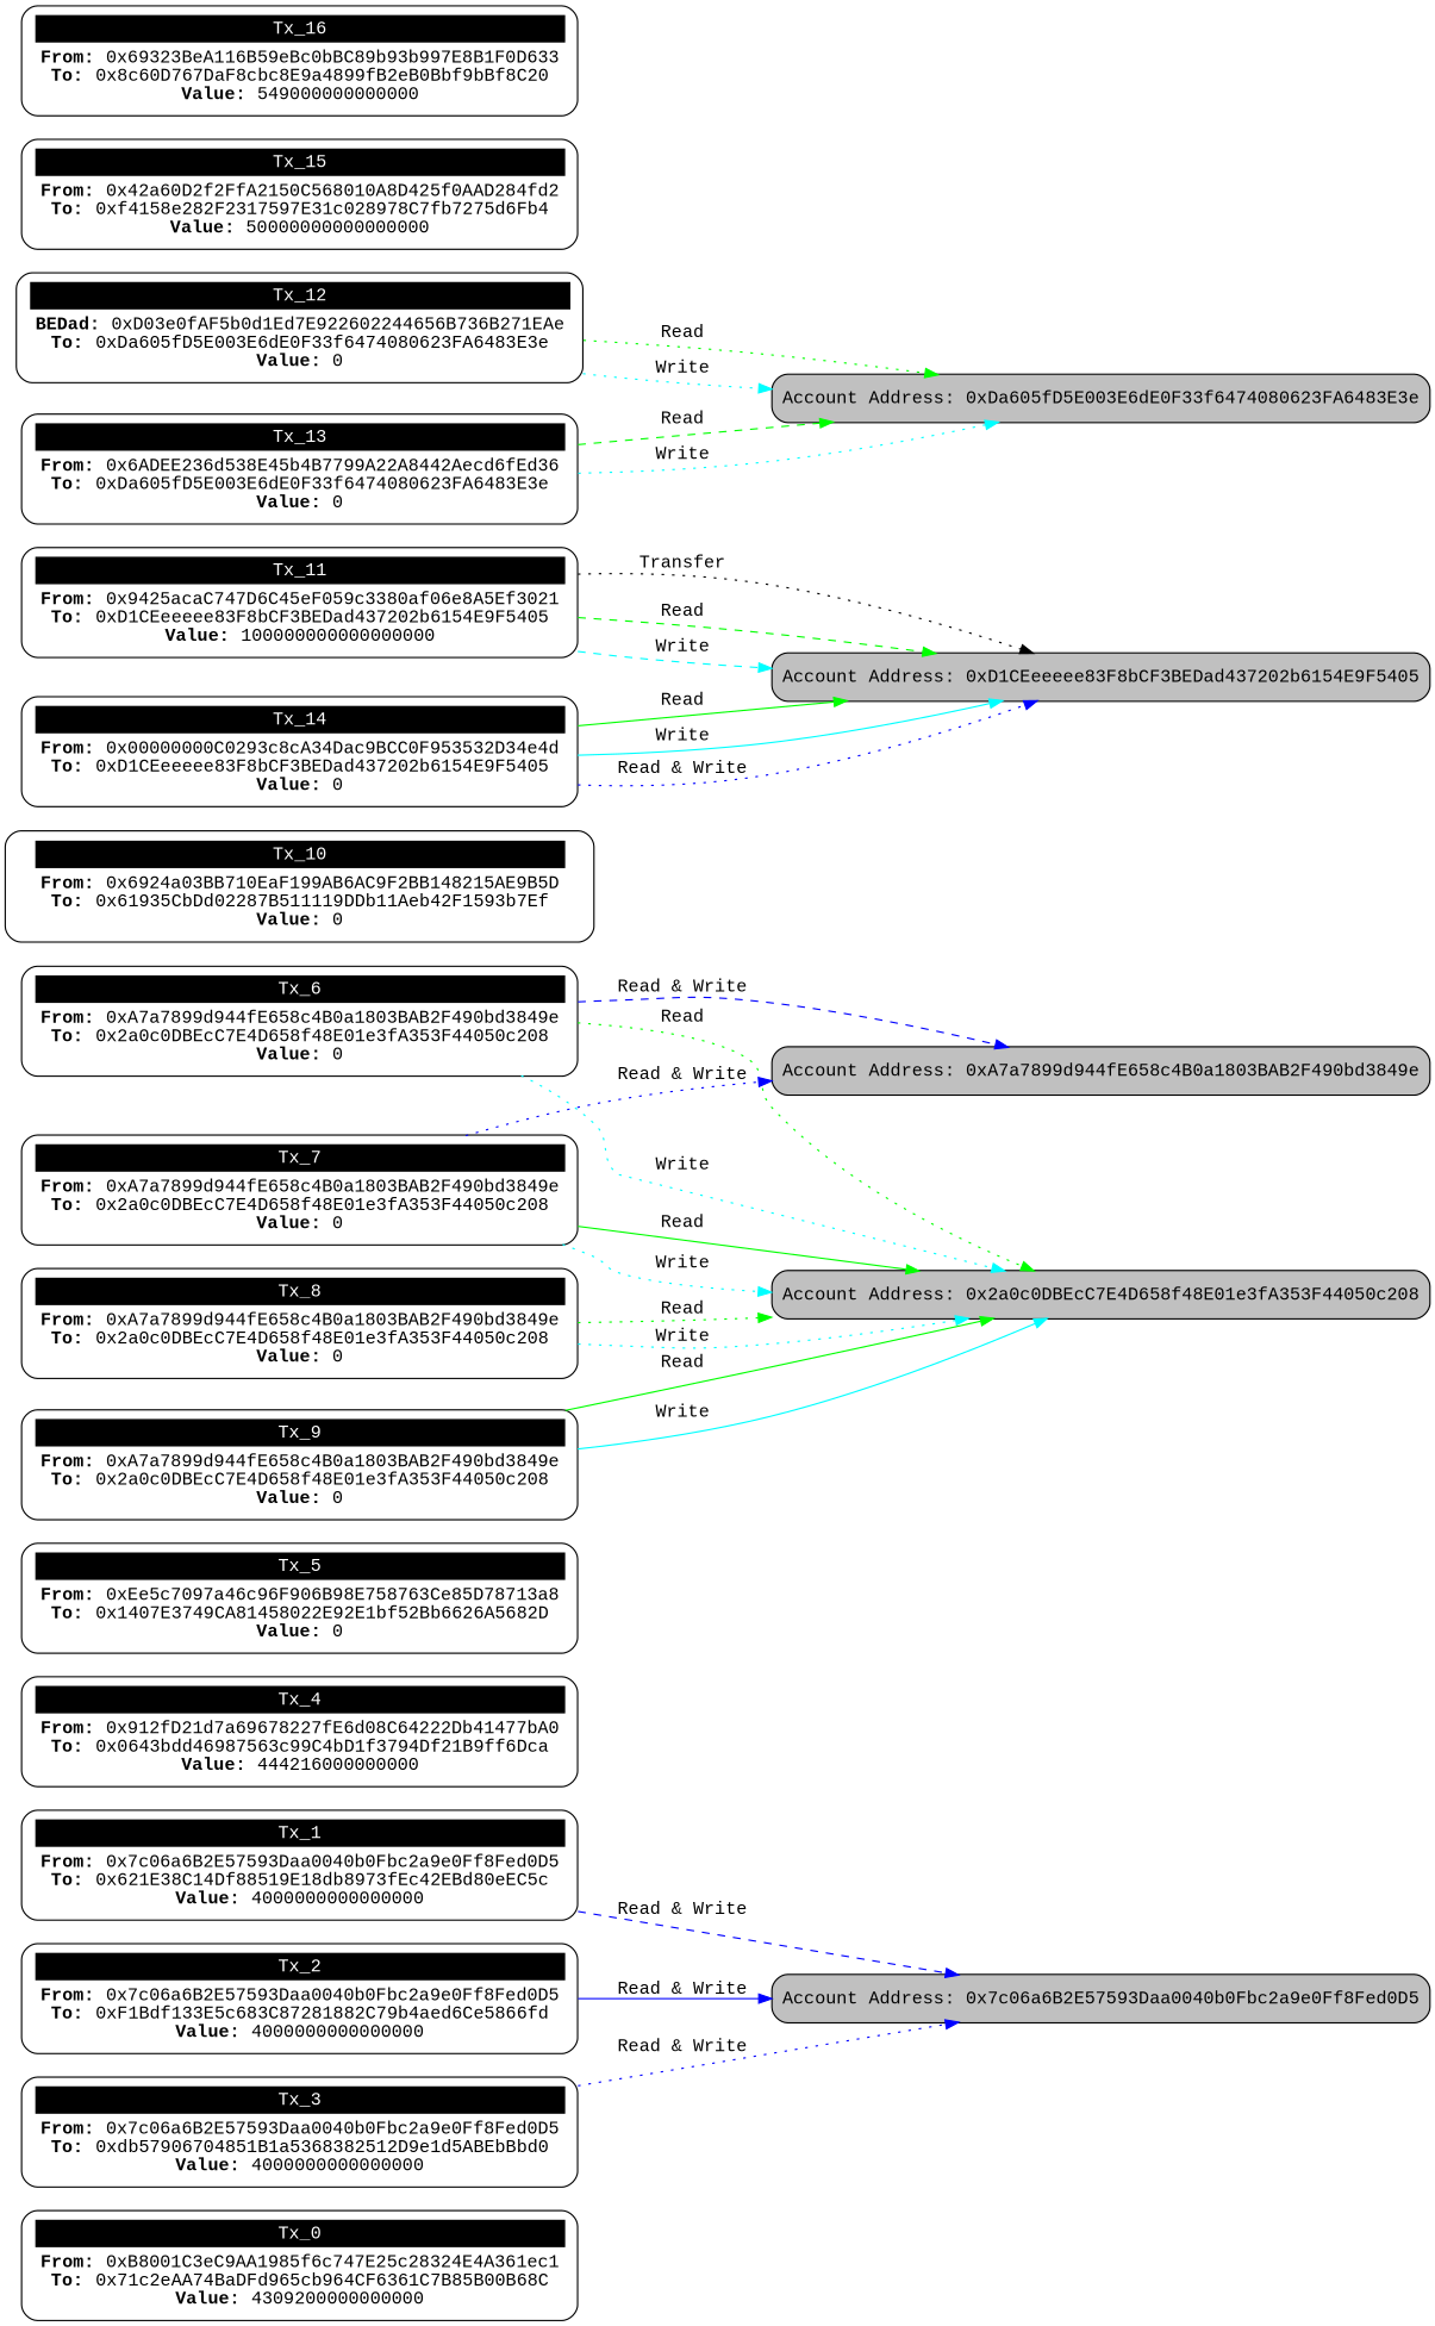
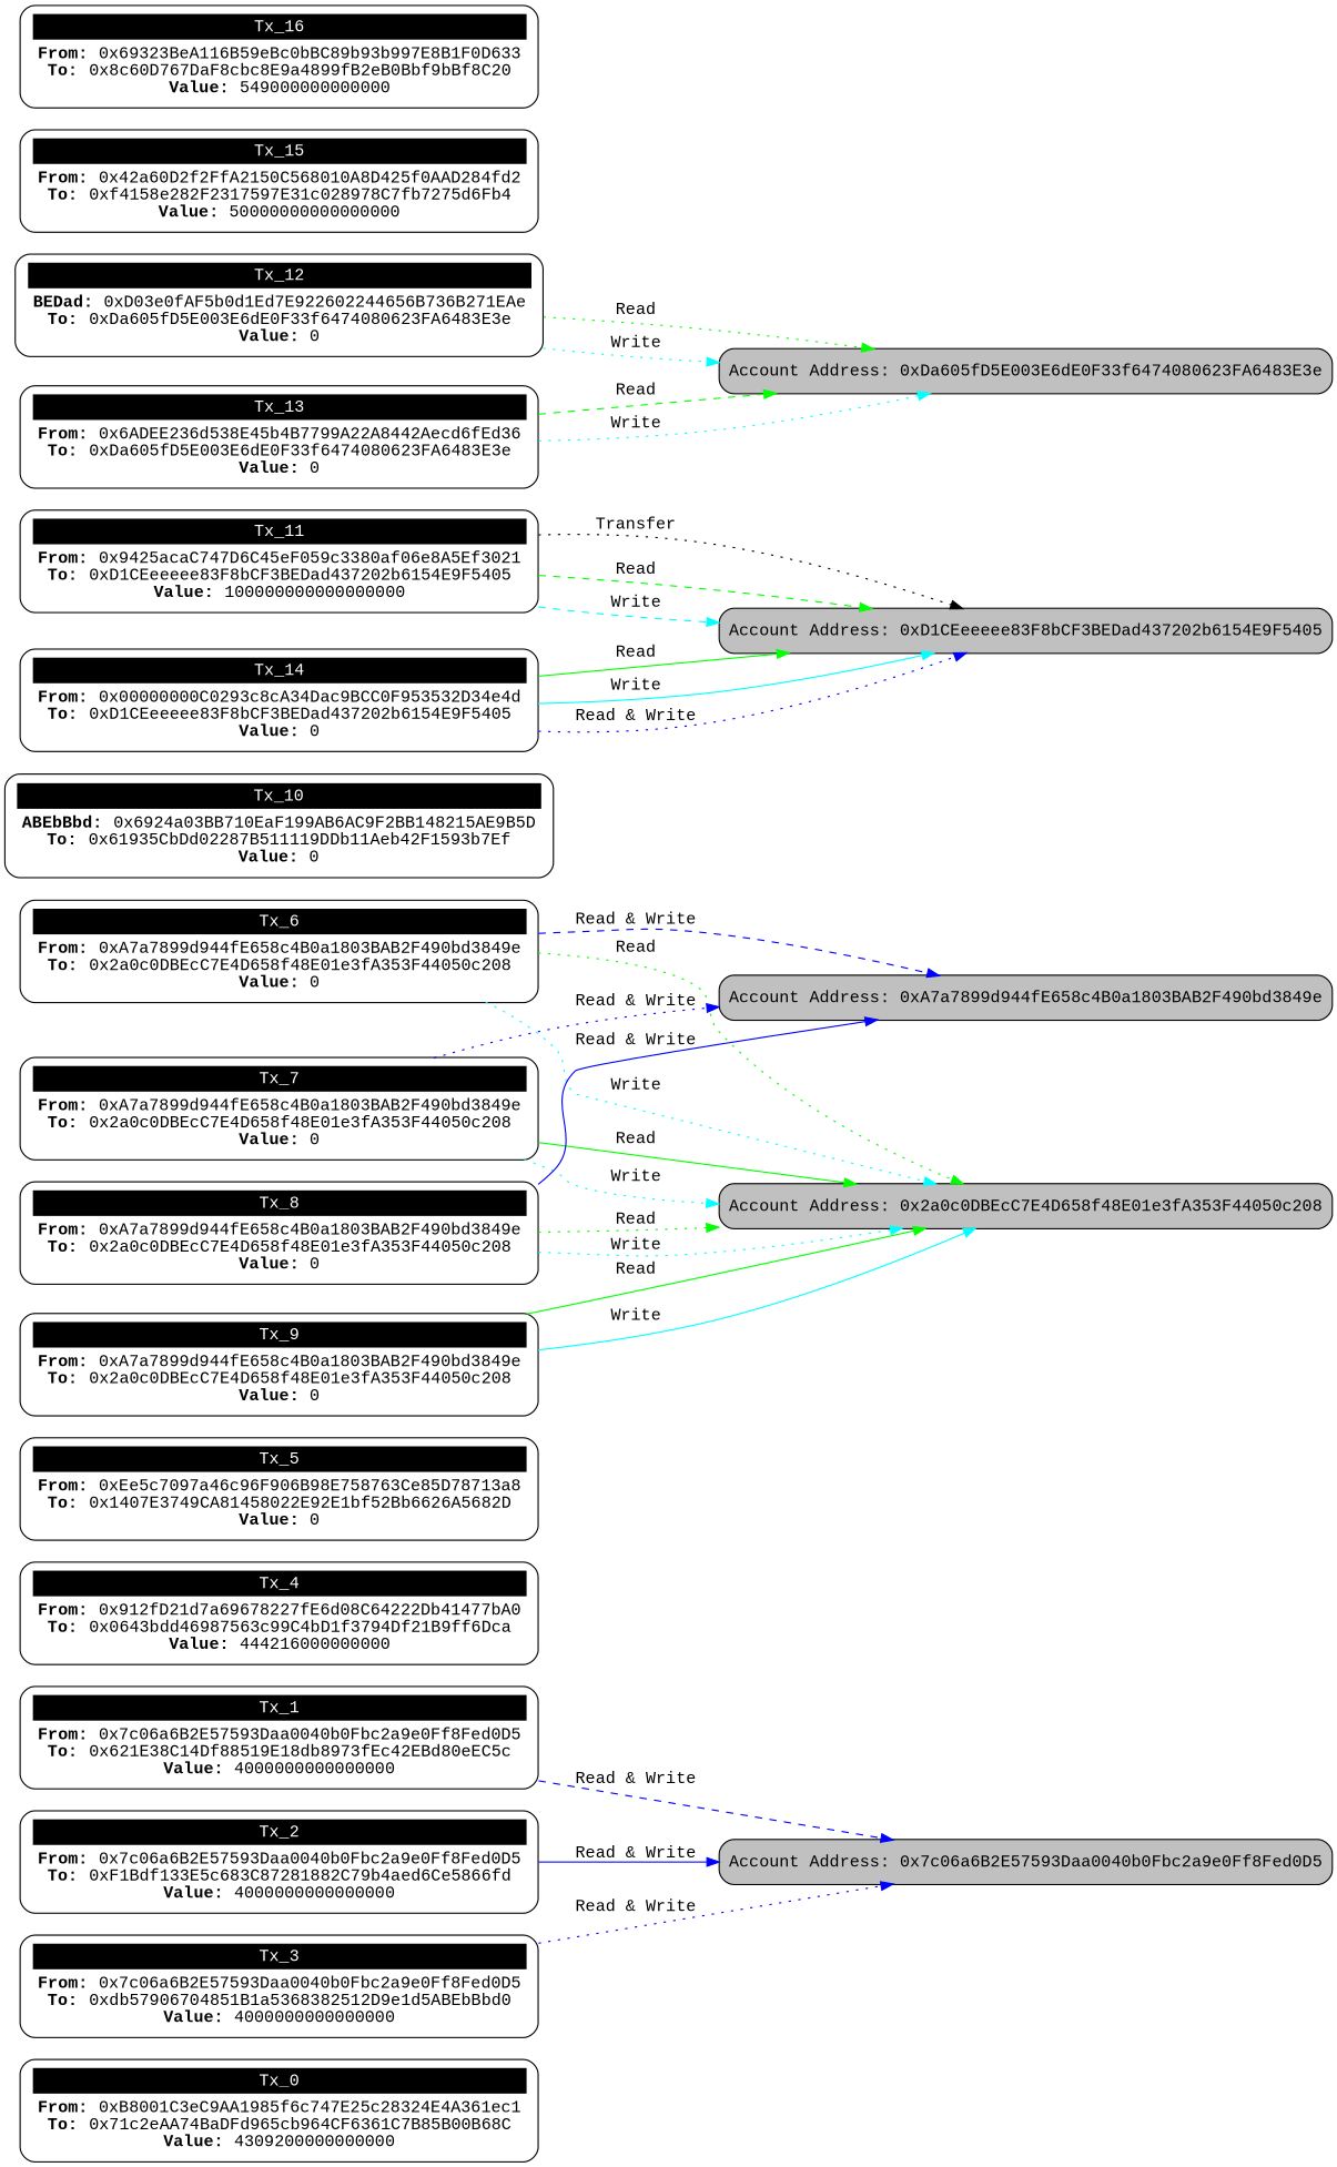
  digraph {
    fontname="Liberation Mono"
    fontsize=30
    labelloc=t
    ordering=in
    rankdir=LR
    splines=true
    node [fillcolor=white fontname="Liberation Mono" penwidth=1 shape=Mrecord style=filled]
    edge [color=green fontname="Liberation Mono" style=dotted]
    n1 [label=<<table border="0" cellborder="0" cellpadding="3" bgcolor="white"><tr><td bgcolor="black" colspan="2"><font color="white">Tx_0</font></td></tr><tr><td bgcolor="white" colspan="2"><font color="black"><b>From: </b>0xB8001C3eC9AA1985f6c747E25c28324E4A361ec1<br/><b>To: </b>0x71c2eAA74BaDFd965cb964CF6361C7B85B00B68C<br/><b>Value: </b>4309200000000000</font></td></tr></table>>]
    n2 [label=<<table border="0" cellborder="0" cellpadding="3" bgcolor="white"><tr><td bgcolor="black" colspan="2"><font color="white">Tx_1</font></td></tr><tr><td bgcolor="white" colspan="2"><font color="black"><b>From: </b>0x7c06a6B2E57593Daa0040b0Fbc2a9e0Ff8Fed0D5<br/><b>To: </b>0x621E38C14Df88519E18db8973fEc42EBd80eEC5c<br/><b>Value: </b>4000000000000000</font></td></tr></table>>]
    n3 [fillcolor=grey label="Account Address: 0x7c06a6B2E57593Daa0040b0Fbc2a9e0Ff8Fed0D5"]
    n4 [label=<<table border="0" cellborder="0" cellpadding="3" bgcolor="white"><tr><td bgcolor="black" colspan="2"><font color="white">Tx_2</font></td></tr><tr><td bgcolor="white" colspan="2"><font color="black"><b>From: </b>0x7c06a6B2E57593Daa0040b0Fbc2a9e0Ff8Fed0D5<br/><b>To: </b>0xF1Bdf133E5c683C87281882C79b4aed6Ce5866fd<br/><b>Value: </b>4000000000000000</font></td></tr></table>>]
    n5 [label=<<table border="0" cellborder="0" cellpadding="3" bgcolor="white"><tr><td bgcolor="black" colspan="2"><font color="white">Tx_3</font></td></tr><tr><td bgcolor="white" colspan="2"><font color="black"><b>From: </b>0x7c06a6B2E57593Daa0040b0Fbc2a9e0Ff8Fed0D5<br/><b>To: </b>0xdb57906704851B1a5368382512D9e1d5ABEbBbd0<br/><b>Value: </b>4000000000000000</font></td></tr></table>>]
    n6 [label=<<table border="0" cellborder="0" cellpadding="3" bgcolor="white"><tr><td bgcolor="black" colspan="2"><font color="white">Tx_4</font></td></tr><tr><td bgcolor="white" colspan="2"><font color="black"><b>From: </b>0x912fD21d7a69678227fE6d08C64222Db41477bA0<br/><b>To: </b>0x0643bdd46987563c99C4bD1f3794Df21B9ff6Dca<br/><b>Value: </b>444216000000000</font></td></tr></table>>]
    n7 [label=<<table border="0" cellborder="0" cellpadding="3" bgcolor="white"><tr><td bgcolor="black" colspan="2"><font color="white">Tx_5</font></td></tr><tr><td bgcolor="white" colspan="2"><font color="black"><b>From: </b>0xEe5c7097a46c96F906B98E758763Ce85D78713a8<br/><b>To: </b>0x1407E3749CA81458022E92E1bf52Bb6626A5682D<br/><b>Value: </b>0</font></td></tr></table>>]
    n8 [label=<<table border="0" cellborder="0" cellpadding="3" bgcolor="white"><tr><td bgcolor="black" colspan="2"><font color="white">Tx_6</font></td></tr><tr><td bgcolor="white" colspan="2"><font color="black"><b>From: </b>0xA7a7899d944fE658c4B0a1803BAB2F490bd3849e<br/><b>To: </b>0x2a0c0DBEcC7E4D658f48E01e3fA353F44050c208<br/><b>Value: </b>0</font></td></tr></table>>]
    n9 [fillcolor=grey label="Account Address: 0xA7a7899d944fE658c4B0a1803BAB2F490bd3849e"]
    n10 [fillcolor=grey label="Account Address: 0x2a0c0DBEcC7E4D658f48E01e3fA353F44050c208"]
    n11 [label=<<table border="0" cellborder="0" cellpadding="3" bgcolor="white"><tr><td bgcolor="black" colspan="2"><font color="white">Tx_7</font></td></tr><tr><td bgcolor="white" colspan="2"><font color="black"><b>From: </b>0xA7a7899d944fE658c4B0a1803BAB2F490bd3849e<br/><b>To: </b>0x2a0c0DBEcC7E4D658f48E01e3fA353F44050c208<br/><b>Value: </b>0</font></td></tr></table>>]
    n12 [label=<<table border="0" cellborder="0" cellpadding="3" bgcolor="white"><tr><td bgcolor="black" colspan="2"><font color="white">Tx_8</font></td></tr><tr><td bgcolor="white" colspan="2"><font color="black"><b>From: </b>0xA7a7899d944fE658c4B0a1803BAB2F490bd3849e<br/><b>To: </b>0x2a0c0DBEcC7E4D658f48E01e3fA353F44050c208<br/><b>Value: </b>0</font></td></tr></table>>]
    n13 [label=<<table border="0" cellborder="0" cellpadding="3" bgcolor="white"><tr><td bgcolor="black" colspan="2"><font color="white">Tx_9</font></td></tr><tr><td bgcolor="white" colspan="2"><font color="black"><b>From: </b>0xA7a7899d944fE658c4B0a1803BAB2F490bd3849e<br/><b>To: </b>0x2a0c0DBEcC7E4D658f48E01e3fA353F44050c208<br/><b>Value: </b>0</font></td></tr></table>>]
-   n14 [label=<<table border="0" cellborder="0" cellpadding="3" bgcolor="white"><tr><td bgcolor="black" colspan="2"><font color="white">Tx_10</font></td></tr><tr><td bgcolor="white" colspan="2"><font color="black"><b>From: </b>0x6924a03BB710EaF199AB6AC9F2BB148215AE9B5D<br/><b>To: </b>0x61935CbDd02287B511119DDb11Aeb42F1593b7Ef<br/><b>Value: </b>0</font></td></tr></table>>]
+   n14 [label=<<table border="0" cellborder="0" cellpadding="3" bgcolor="white"><tr><td bgcolor="black" colspan="2"><font color="white">Tx_10</font></td></tr><tr><td bgcolor="white" colspan="2"><font color="black"><b>ABEbBbd: </b>0x6924a03BB710EaF199AB6AC9F2BB148215AE9B5D<br/><b>To: </b>0x61935CbDd02287B511119DDb11Aeb42F1593b7Ef<br/><b>Value: </b>0</font></td></tr></table>>]
    n15 [label=<<table border="0" cellborder="0" cellpadding="3" bgcolor="white"><tr><td bgcolor="black" colspan="2"><font color="white">Tx_11</font></td></tr><tr><td bgcolor="white" colspan="2"><font color="black"><b>From: </b>0x9425acaC747D6C45eF059c3380af06e8A5Ef3021<br/><b>To: </b>0xD1CEeeeee83F8bCF3BEDad437202b6154E9F5405<br/><b>Value: </b>100000000000000000</font></td></tr></table>>]
    n16 [fillcolor=grey label="Account Address: 0xD1CEeeeee83F8bCF3BEDad437202b6154E9F5405"]
    n17 [label=<<table border="0" cellborder="0" cellpadding="3" bgcolor="white"><tr><td bgcolor="black" colspan="2"><font color="white">Tx_12</font></td></tr><tr><td bgcolor="white" colspan="2"><font color="black"><b>BEDad: </b>0xD03e0fAF5b0d1Ed7E922602244656B736B271EAe<br/><b>To: </b>0xDa605fD5E003E6dE0F33f6474080623FA6483E3e<br/><b>Value: </b>0</font></td></tr></table>>]
    n18 [fillcolor=grey label="Account Address: 0xDa605fD5E003E6dE0F33f6474080623FA6483E3e"]
    n19 [label=<<table border="0" cellborder="0" cellpadding="3" bgcolor="white"><tr><td bgcolor="black" colspan="2"><font color="white">Tx_13</font></td></tr><tr><td bgcolor="white" colspan="2"><font color="black"><b>From: </b>0x6ADEE236d538E45b4B7799A22A8442Aecd6fEd36<br/><b>To: </b>0xDa605fD5E003E6dE0F33f6474080623FA6483E3e<br/><b>Value: </b>0</font></td></tr></table>>]
    n20 [label=<<table border="0" cellborder="0" cellpadding="3" bgcolor="white"><tr><td bgcolor="black" colspan="2"><font color="white">Tx_14</font></td></tr><tr><td bgcolor="white" colspan="2"><font color="black"><b>From: </b>0x00000000C0293c8cA34Dac9BCC0F953532D34e4d<br/><b>To: </b>0xD1CEeeeee83F8bCF3BEDad437202b6154E9F5405<br/><b>Value: </b>0</font></td></tr></table>>]
    n21 [label=<<table border="0" cellborder="0" cellpadding="3" bgcolor="white"><tr><td bgcolor="black" colspan="2"><font color="white">Tx_15</font></td></tr><tr><td bgcolor="white" colspan="2"><font color="black"><b>From: </b>0x42a60D2f2FfA2150C568010A8D425f0AAD284fd2<br/><b>To: </b>0xf4158e282F2317597E31c028978C7fb7275d6Fb4<br/><b>Value: </b>50000000000000000</font></td></tr></table>>]
    n22 [label=<<table border="0" cellborder="0" cellpadding="3" bgcolor="white"><tr><td bgcolor="black" colspan="2"><font color="white">Tx_16</font></td></tr><tr><td bgcolor="white" colspan="2"><font color="black"><b>From: </b>0x69323BeA116B59eBc0bBC89b93b997E8B1F0D633<br/><b>To: </b>0x8c60D767DaF8cbc8E9a4899fB2eB0Bbf9bBf8C20<br/><b>Value: </b>549000000000000</font></td></tr></table>>]
    n2 -> n3 [color=blue label="Read & Write" style=dashed]
    n4 -> n3 [color=blue label="Read & Write" style=solid]
    n5 -> n3 [color=blue label="Read & Write"]
    n8 -> n9 [color=blue label="Read & Write" style=dashed]
    n8 -> n10 [label=Read]
    n8 -> n10 [color=cyan label=Write]
    n11 -> n9 [color=blue label="Read & Write"]
    n11 -> n10 [label=Read style=solid]
    n11 -> n10 [color=cyan label=Write]
+   n12 -> n9 [color=blue label="Read & Write" style=solid]
    n12 -> n10 [label=Read]
    n12 -> n10 [color=cyan label=Write]
    n13 -> n10 [label=Read style=solid]
    n13 -> n10 [color=cyan label=Write style=solid]
    n15 -> n16 [color=black label=Transfer]
    n15 -> n16 [label=Read style=dashed]
    n15 -> n16 [color=cyan label=Write style=dashed]
    n17 -> n18 [label=Read]
    n17 -> n18 [color=cyan label=Write]
    n19 -> n18 [label=Read style=dashed]
    n19 -> n18 [color=cyan label=Write]
    n20 -> n16 [label=Read style=solid]
    n20 -> n16 [color=cyan label=Write style=solid]
    n20 -> n16 [color=blue label="Read & Write"]
  }
